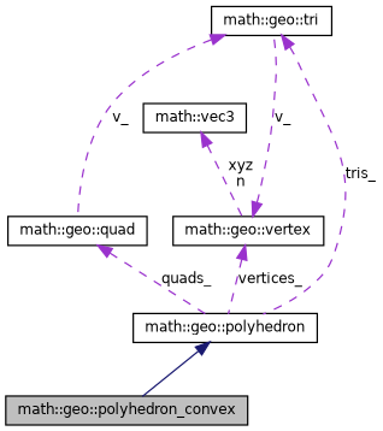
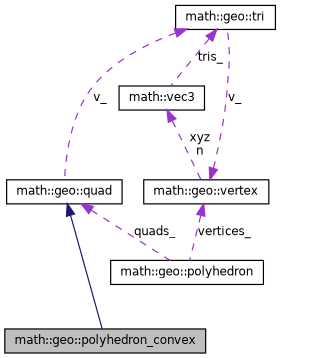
  digraph {
    node [color=black fillcolor=white fontname=Helvetica fontsize=10 shape=record style=filled]
    edge [color=darkorchid3 dir=back fontname=Helvetica fontsize=10 labelfontname=Helvetica labelfontsize=10 style=dashed]
    n1 [fillcolor=grey75 fontcolor=black height=0.2 label="math::geo::polyhedron_convex" width=0.4]
    n2 [height=0.2 label="math::geo::polyhedron" width=0.4]
    n3 [height=0.2 label="math::geo::tri" width=0.4]
    n4 [height=0.2 label="math::geo::quad" width=0.4]
    n5 [height=0.2 label="math::geo::vertex" width=0.4]
    n6 [height=0.2 label="math::vec3" width=0.4]
-   n2 -> n1 [color=midnightblue style=solid]
-   n3 -> n2 [label=tris_]
+   n4 -> n1 [color=midnightblue style=solid]
+   n3 -> n6 [label=tris_]
    n3 -> n4 [label=v_]
    n4 -> n2 [label=quads_]
    n5 -> n2 [label=vertices_]
    n5 -> n3 [label=v_]
    n6 -> n5 [label="xyz\nn"]
  }
